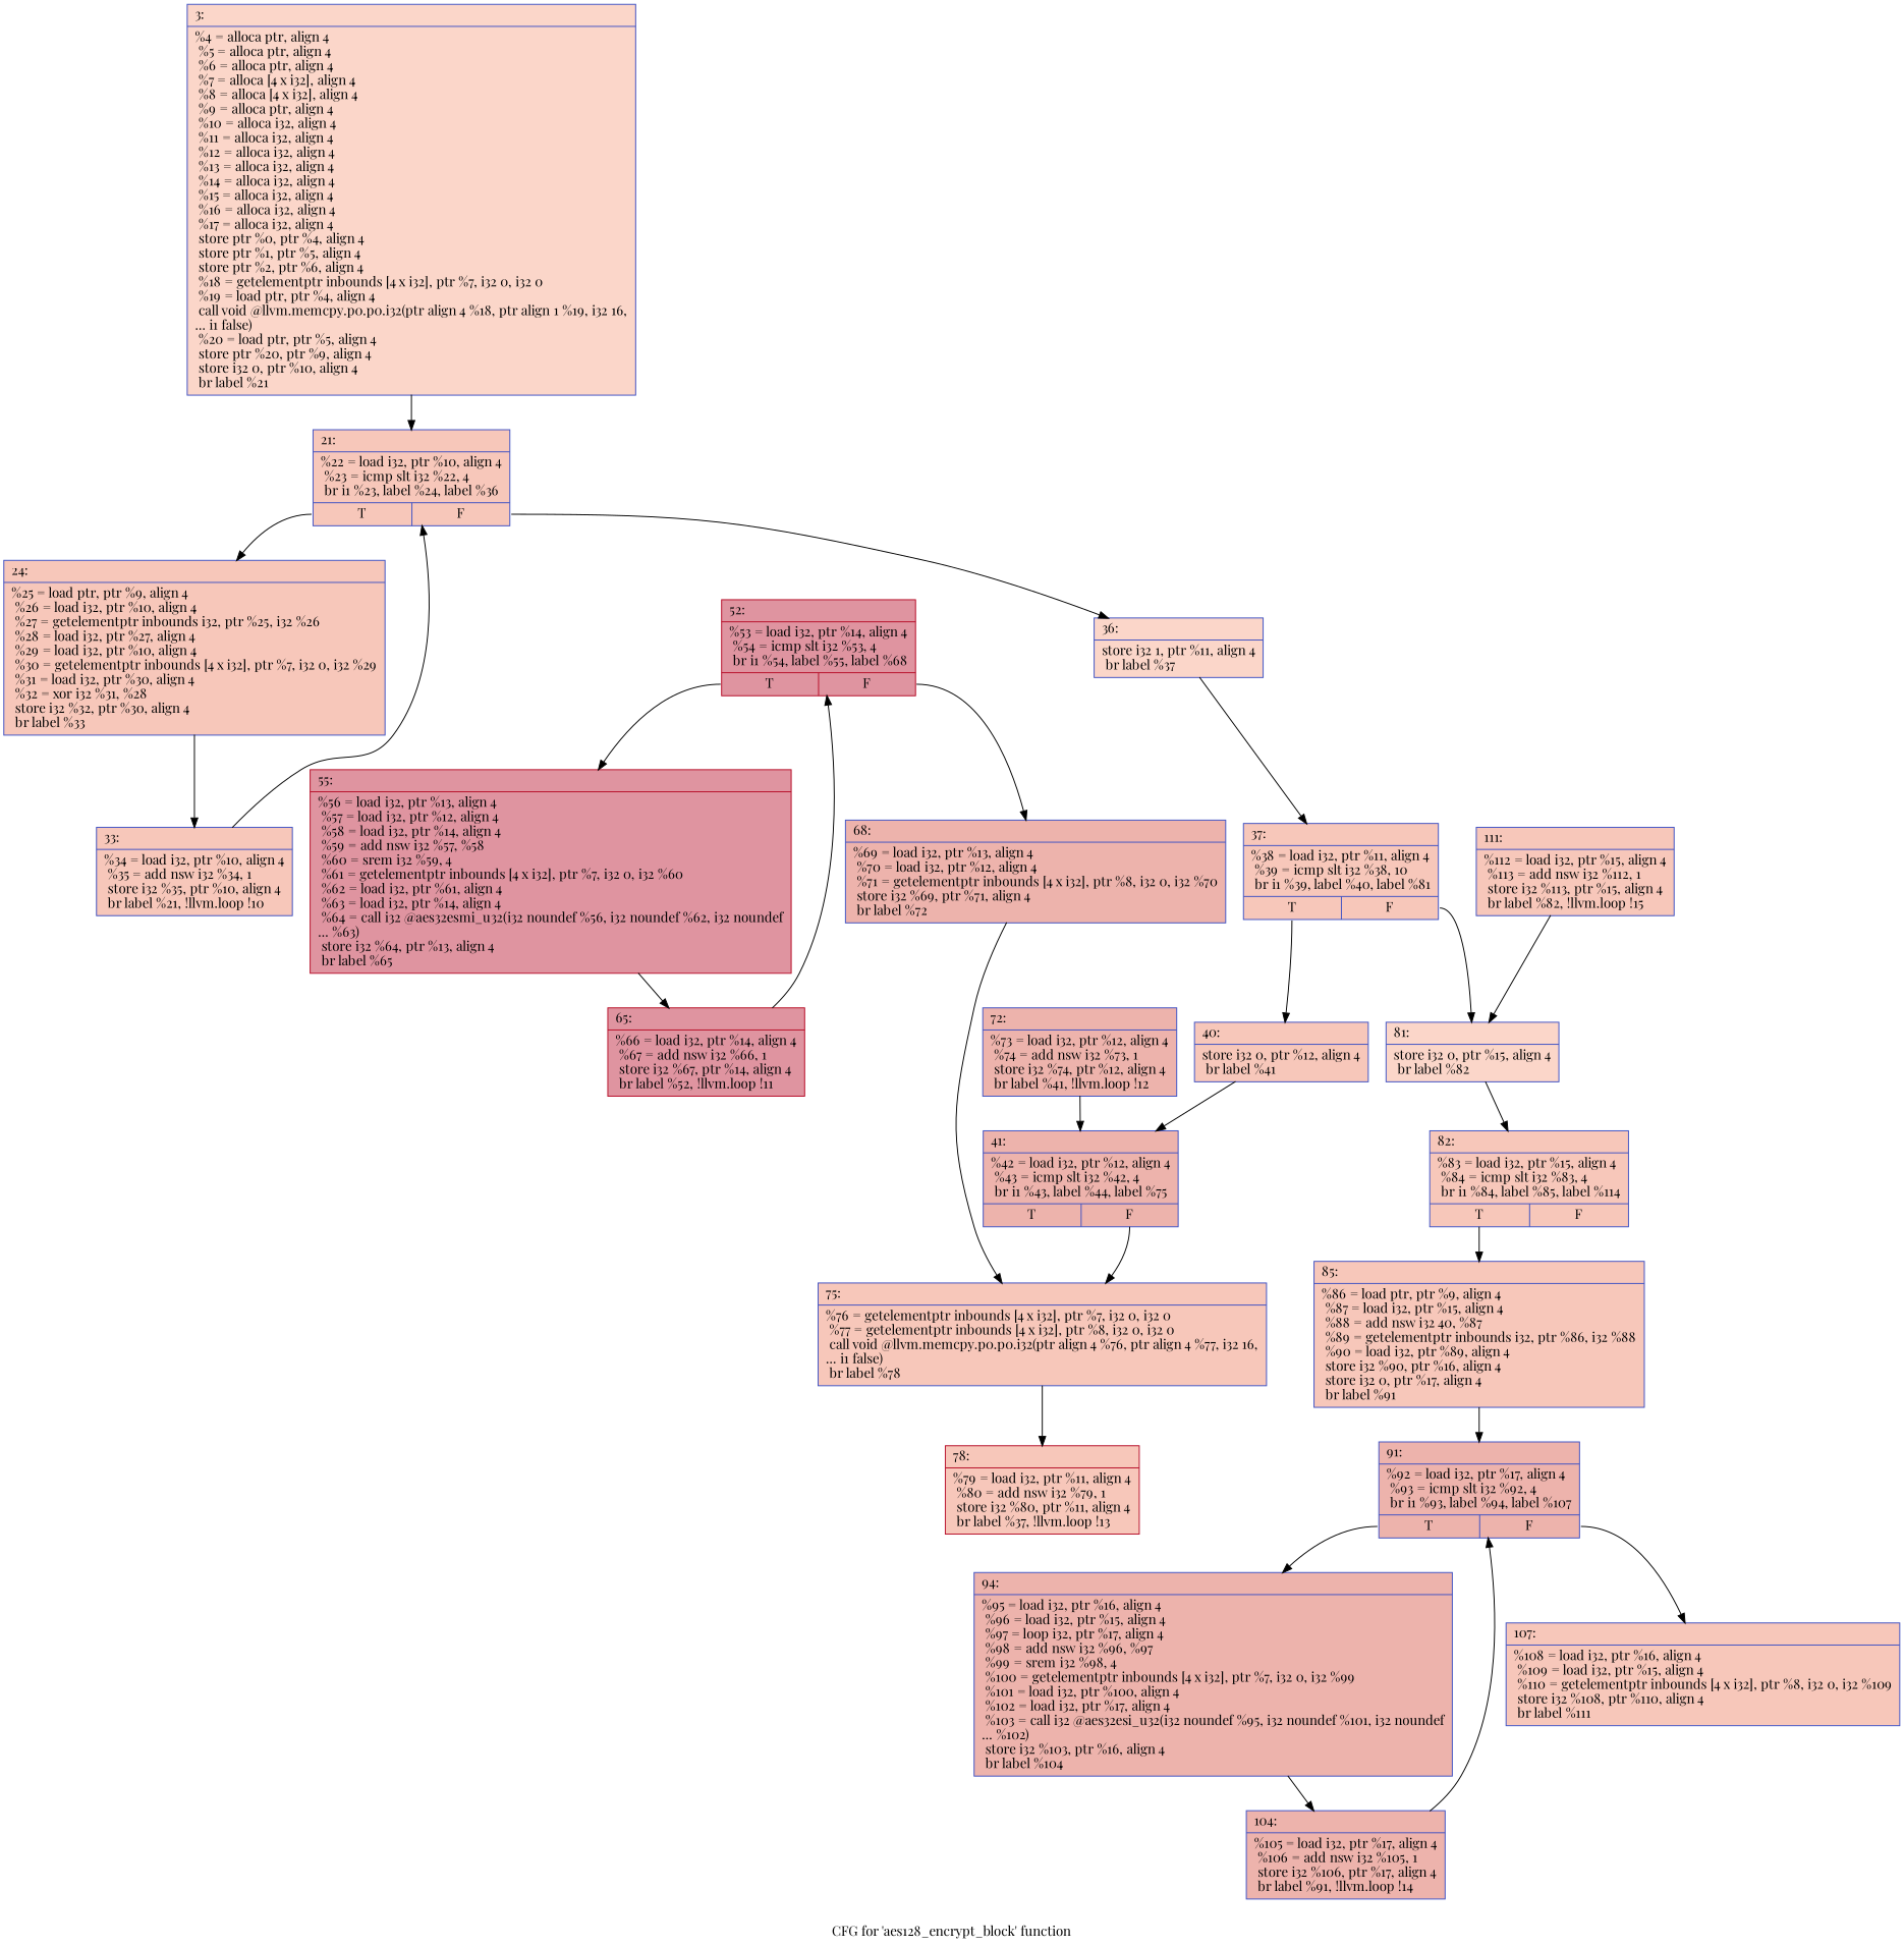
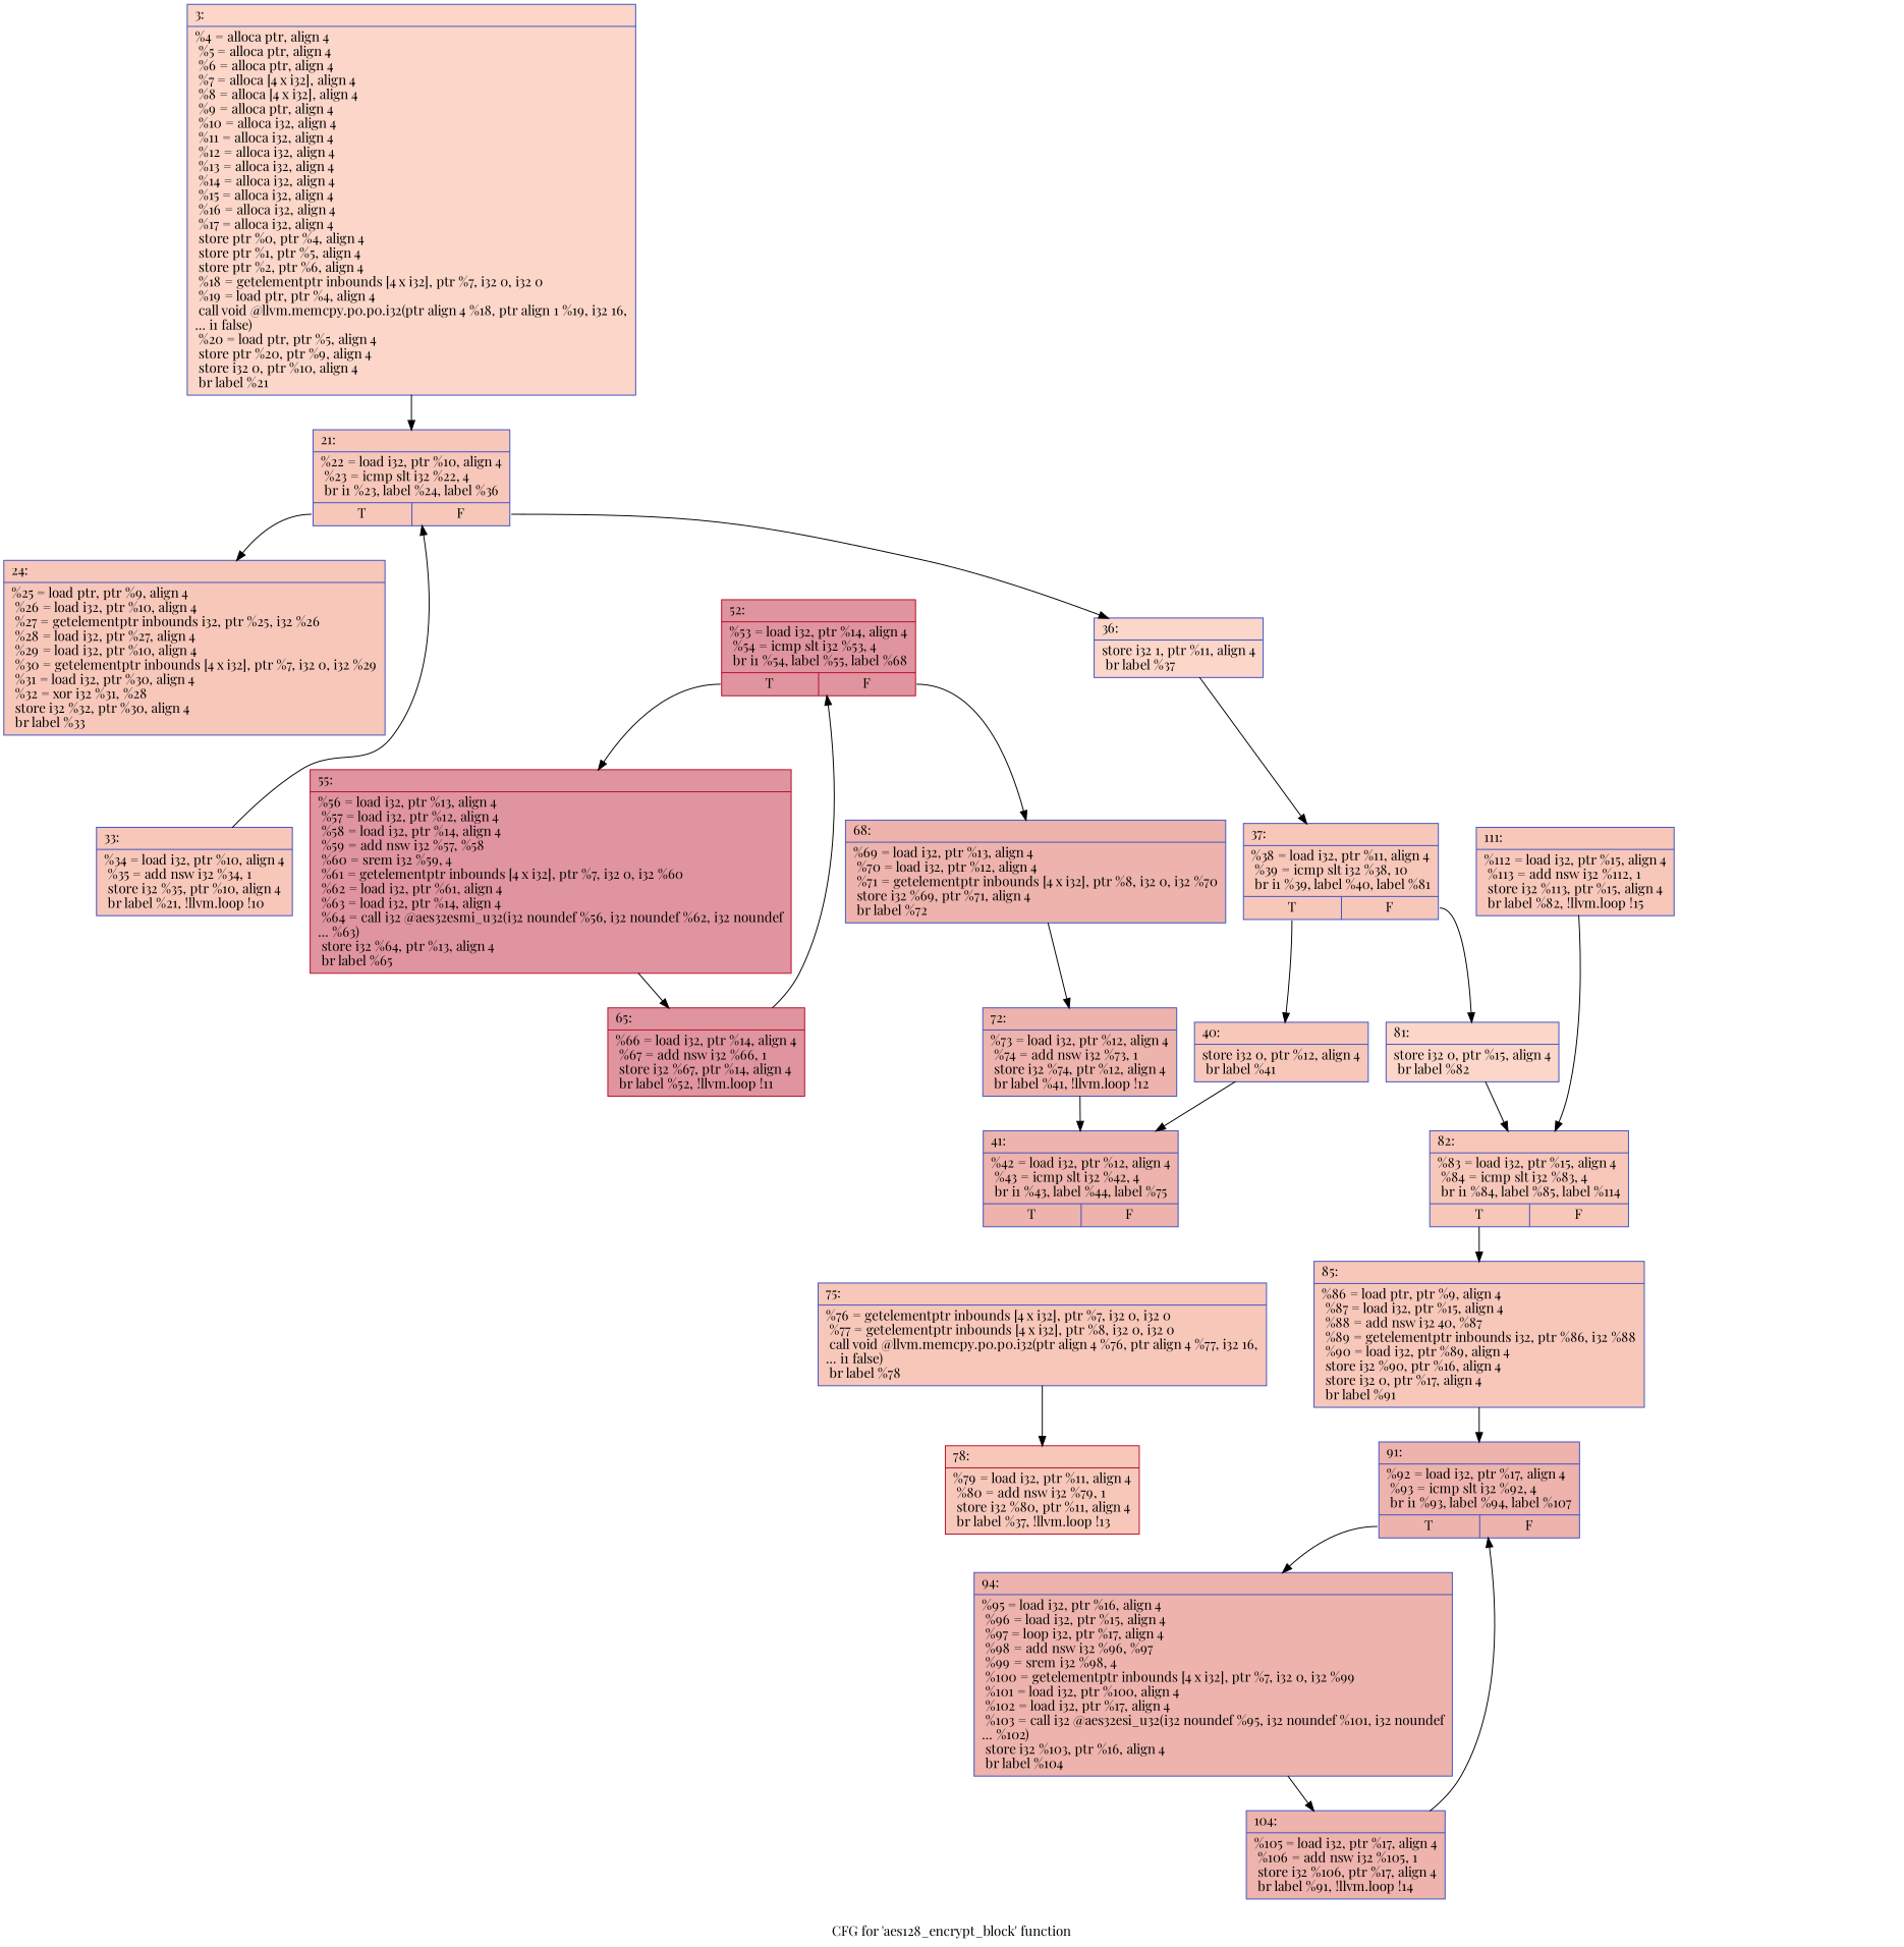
  digraph {
    fontname="Playfair Display"
    label="CFG for 'aes128_encrypt_block' function"
    node [color="#3d50c3ff" fillcolor="#ec7f6370" fontname="Playfair Display" shape=record style=filled]
    edge [fontname="Playfair Display"]
    n1 [fillcolor="#f6a38570" label="{3:\l|  %4 = alloca ptr, align 4\l  %5 = alloca ptr, align 4\l  %6 = alloca ptr, align 4\l  %7 = alloca [4 x i32], align 4\l  %8 = alloca [4 x i32], align 4\l  %9 = alloca ptr, align 4\l  %10 = alloca i32, align 4\l  %11 = alloca i32, align 4\l  %12 = alloca i32, align 4\l  %13 = alloca i32, align 4\l  %14 = alloca i32, align 4\l  %15 = alloca i32, align 4\l  %16 = alloca i32, align 4\l  %17 = alloca i32, align 4\l  store ptr %0, ptr %4, align 4\l  store ptr %1, ptr %5, align 4\l  store ptr %2, ptr %6, align 4\l  %18 = getelementptr inbounds [4 x i32], ptr %7, i32 0, i32 0\l  %19 = load ptr, ptr %4, align 4\l  call void @llvm.memcpy.p0.p0.i32(ptr align 4 %18, ptr align 1 %19, i32 16,\l... i1 false)\l  %20 = load ptr, ptr %5, align 4\l  store ptr %20, ptr %9, align 4\l  store i32 0, ptr %10, align 4\l  br label %21\l}"]
    n2 [label="{21:\l|  %22 = load i32, ptr %10, align 4\l  %23 = icmp slt i32 %22, 4\l  br i1 %23, label %24, label %36\l|{<s0>T|<s1>F}}"]
    n3 [label="{24:\l|  %25 = load ptr, ptr %9, align 4\l  %26 = load i32, ptr %10, align 4\l  %27 = getelementptr inbounds i32, ptr %25, i32 %26\l  %28 = load i32, ptr %27, align 4\l  %29 = load i32, ptr %10, align 4\l  %30 = getelementptr inbounds [4 x i32], ptr %7, i32 0, i32 %29\l  %31 = load i32, ptr %30, align 4\l  %32 = xor i32 %31, %28\l  store i32 %32, ptr %30, align 4\l  br label %33\l}"]
    n4 [fillcolor="#f6a38570" label="{36:\l|  store i32 1, ptr %11, align 4\l  br label %37\l}"]
    n5 [label="{33:\l|  %34 = load i32, ptr %10, align 4\l  %35 = add nsw i32 %34, 1\l  store i32 %35, ptr %10, align 4\l  br label %21, !llvm.loop !10\l}"]
    n6 [label="{37:\l|  %38 = load i32, ptr %11, align 4\l  %39 = icmp slt i32 %38, 10\l  br i1 %39, label %40, label %81\l|{<s0>T|<s1>F}}"]
    n7 [label="{40:\l|  store i32 0, ptr %12, align 4\l  br label %41\l}"]
    n8 [fillcolor="#f6a38570" label="{81:\l|  store i32 0, ptr %15, align 4\l  br label %82\l}"]
    n9 [fillcolor="#d6524470" label="{41:\l|  %42 = load i32, ptr %12, align 4\l  %43 = icmp slt i32 %42, 4\l  br i1 %43, label %44, label %75\l|{<s0>T|<s1>F}}"]
    n10 [label="{82:\l|  %83 = load i32, ptr %15, align 4\l  %84 = icmp slt i32 %83, 4\l  br i1 %84, label %85, label %114\l|{<s0>T|<s1>F}}"]
    n11 [label="{75:\l|  %76 = getelementptr inbounds [4 x i32], ptr %7, i32 0, i32 0\l  %77 = getelementptr inbounds [4 x i32], ptr %8, i32 0, i32 0\l  call void @llvm.memcpy.p0.p0.i32(ptr align 4 %76, ptr align 4 %77, i32 16,\l... i1 false)\l  br label %78\l}"]
    n12 [label="{85:\l|  %86 = load ptr, ptr %9, align 4\l  %87 = load i32, ptr %15, align 4\l  %88 = add nsw i32 40, %87\l  %89 = getelementptr inbounds i32, ptr %86, i32 %88\l  %90 = load i32, ptr %89, align 4\l  store i32 %90, ptr %16, align 4\l  store i32 0, ptr %17, align 4\l  br label %91\l}"]
    n13 [color="#b70d28ff" label="{78:\l|  %79 = load i32, ptr %11, align 4\l  %80 = add nsw i32 %79, 1\l  store i32 %80, ptr %11, align 4\l  br label %37, !llvm.loop !13\l}"]
    n14 [color="#b70d28ff" fillcolor="#b70d2870" label="{52:\l|  %53 = load i32, ptr %14, align 4\l  %54 = icmp slt i32 %53, 4\l  br i1 %54, label %55, label %68\l|{<s0>T|<s1>F}}"]
    n15 [color="#b70d28ff" fillcolor="#b70d2870" label="{55:\l|  %56 = load i32, ptr %13, align 4\l  %57 = load i32, ptr %12, align 4\l  %58 = load i32, ptr %14, align 4\l  %59 = add nsw i32 %57, %58\l  %60 = srem i32 %59, 4\l  %61 = getelementptr inbounds [4 x i32], ptr %7, i32 0, i32 %60\l  %62 = load i32, ptr %61, align 4\l  %63 = load i32, ptr %14, align 4\l  %64 = call i32 @aes32esmi_u32(i32 noundef %56, i32 noundef %62, i32 noundef\l... %63)\l  store i32 %64, ptr %13, align 4\l  br label %65\l}"]
    n16 [fillcolor="#d6524470" label="{68:\l|  %69 = load i32, ptr %13, align 4\l  %70 = load i32, ptr %12, align 4\l  %71 = getelementptr inbounds [4 x i32], ptr %8, i32 0, i32 %70\l  store i32 %69, ptr %71, align 4\l  br label %72\l}"]
    n17 [color="#b70d28ff" fillcolor="#b70d2870" label="{65:\l|  %66 = load i32, ptr %14, align 4\l  %67 = add nsw i32 %66, 1\l  store i32 %67, ptr %14, align 4\l  br label %52, !llvm.loop !11\l}"]
    n18 [fillcolor="#d6524470" label="{72:\l|  %73 = load i32, ptr %12, align 4\l  %74 = add nsw i32 %73, 1\l  store i32 %74, ptr %12, align 4\l  br label %41, !llvm.loop !12\l}"]
    n19 [fillcolor="#d6524470" label="{91:\l|  %92 = load i32, ptr %17, align 4\l  %93 = icmp slt i32 %92, 4\l  br i1 %93, label %94, label %107\l|{<s0>T|<s1>F}}"]
    n20 [fillcolor="#d6524470" label="{94:\l|  %95 = load i32, ptr %16, align 4\l  %96 = load i32, ptr %15, align 4\l  %97 = loop i32, ptr %17, align 4\l  %98 = add nsw i32 %96, %97\l  %99 = srem i32 %98, 4\l  %100 = getelementptr inbounds [4 x i32], ptr %7, i32 0, i32 %99\l  %101 = load i32, ptr %100, align 4\l  %102 = load i32, ptr %17, align 4\l  %103 = call i32 @aes32esi_u32(i32 noundef %95, i32 noundef %101, i32 noundef\l... %102)\l  store i32 %103, ptr %16, align 4\l  br label %104\l}"]
-   n21 [label="{107:\l|  %108 = load i32, ptr %16, align 4\l  %109 = load i32, ptr %15, align 4\l  %110 = getelementptr inbounds [4 x i32], ptr %8, i32 0, i32 %109\l  store i32 %108, ptr %110, align 4\l  br label %111\l}"]
    n22 [fillcolor="#d6524470" label="{104:\l|  %105 = load i32, ptr %17, align 4\l  %106 = add nsw i32 %105, 1\l  store i32 %106, ptr %17, align 4\l  br label %91, !llvm.loop !14\l}"]
    n23 [label="{111:\l|  %112 = load i32, ptr %15, align 4\l  %113 = add nsw i32 %112, 1\l  store i32 %113, ptr %15, align 4\l  br label %82, !llvm.loop !15\l}"]
    n1 -> n2
    n2 -> n3 [tailport=s0]
    n2 -> n4 [tailport=s1]
-   n3 -> n5
    n4 -> n6
    n5 -> n2
    n6 -> n7 [tailport=s0]
    n6 -> n8 [tailport=s1]
    n7 -> n9
    n8 -> n10
-   n9 -> n11 [tailport=s1]
    n10 -> n12 [tailport=s0]
    n11 -> n13
    n12 -> n19
    n14 -> n15 [tailport=s0]
    n14 -> n16 [tailport=s1]
    n15 -> n17
-   n16 -> n11
+   n16 -> n18
    n17 -> n14
    n18 -> n9
    n19 -> n20 [tailport=s0]
-   n19 -> n21 [tailport=s1]
    n20 -> n22
    n22 -> n19
-   n23 -> n8
+   n23 -> n10
  }
